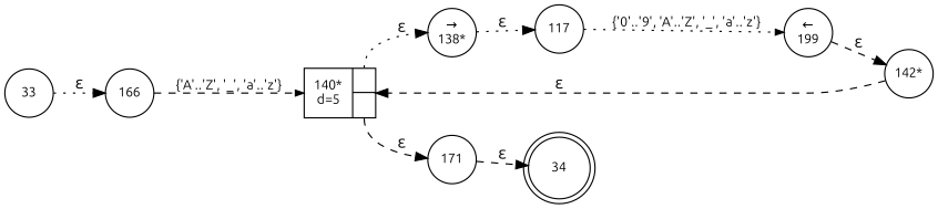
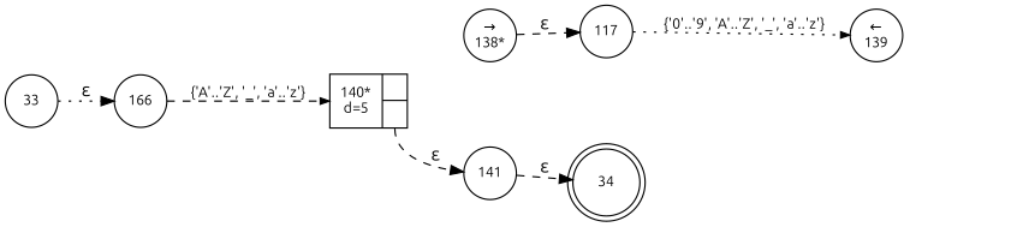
  digraph {
    fontname=Ubuntu
    rankdir=LR
    node [fixedsize=true fontname=Ubuntu fontsize=11 shape=circle peripheries=1]
    edge [fontname=Ubuntu style=dashed]
    n1 [label=34 shape=doublecircle width=.6 peripheries=""]
    n2 [label=33 width=.55]
    n3 [label=166 width=.55]
    n4 [fixedsize=false label="{140*\nd=5|{<p0>|<p1>}}" shape=record]
    n5 [label="&rarr;\n138*" width=.55]
-   n6 [label=171 width=.55]
+   n6 [label=141 width=.55]
    n7 [label=117 width=.55]
-   n8 [label="&larr;\n199" width=.55]
-   n9 [label="142*" width=.55]
+   n8 [label="&larr;\n139" width=.55]
    n2 -> n3 [label="&epsilon;" style=dotted]
    n3 -> n4 [arrowhead=normal arrowsize=.7 fontsize=11 label="{'A'..'Z', '_', 'a'..'z'}"]
-   n4 -> n5 [label="&epsilon;" style=dotted tailport=p0]
    n4 -> n6 [label="&epsilon;" tailport=p1]
-   n5 -> n7 [label="&epsilon;" style=dotted]
+   n5 -> n7 [label="&epsilon;"]
    n6 -> n1 [label="&epsilon;"]
    n7 -> n8 [arrowhead=normal arrowsize=.7 fontsize=11 label="{'0'..'9', 'A'..'Z', '_', 'a'..'z'}" style=dotted]
-   n8 -> n9 [label="&epsilon;"]
-   n9 -> n4 [label="&epsilon;"]
  }
